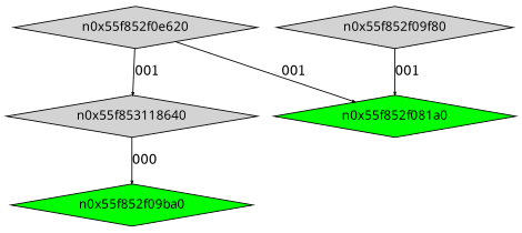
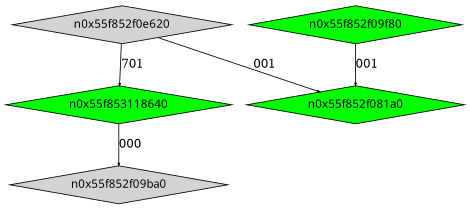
  digraph {
    node [fontname=Terminus shape=diamond style=filled fillcolor=green]
    edge [arrowsize=.3]
    n0x55f852f0e620 [height=.1 width=.1 fillcolor=""]
-   n0x55f853118640 [fillcolor=lightgrey height=.1 width=.1]
+   n0x55f853118640 [height=.1 width=.1]
    n0x55f852f081a0 [height=.1 width=.1]
-   n0x55f852f09f80 [height=.1 width=.1 fillcolor=""]
-   n0x55f852f09ba0 [height=.1 width=.1]
-   n0x55f852f0e620 -> n0x55f853118640 [label=001]
+   n0x55f852f09f80 [height=.1 width=.1]
+   n0x55f852f09ba0 [fillcolor=lightgrey height=.1 width=.1]
+   n0x55f852f0e620 -> n0x55f853118640 [label=701]
    n0x55f852f0e620 -> n0x55f852f081a0 [label=001]
    n0x55f853118640 -> n0x55f852f09ba0 [label=000]
    n0x55f852f09f80 -> n0x55f852f081a0 [label=001]
  }
